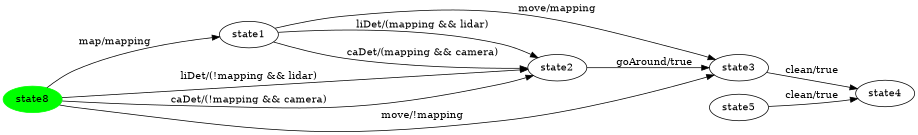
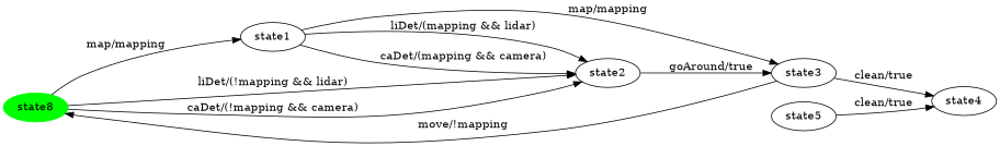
  digraph {
    rankdir=LR
    n1 [color=green label=state8 style=filled]
    n2 [label=state1]
    n3 [label=state2]
    n4 [label=state3]
    n5 [label=state4]
    n6 [label=state5]
    n1 -> n2 [label=" map/mapping "]
    n1 -> n3 [label=" liDet/(!mapping && lidar) "]
    n1 -> n3 [label=" caDet/(!mapping && camera) "]
-   n1 -> n4 [label=" move/!mapping "]
+   n4 -> n1 [label=" move/!mapping "]
    n2 -> n3 [label=" liDet/(mapping && lidar) "]
    n2 -> n3 [label=" caDet/(mapping && camera) "]
-   n2 -> n4 [label=" move/mapping "]
+   n2 -> n4 [label=" map/mapping "]
    n3 -> n4 [label=" goAround/true "]
    n4 -> n5 [label=" clean/true "]
    n6 -> n5 [label=" clean/true "]
  }
